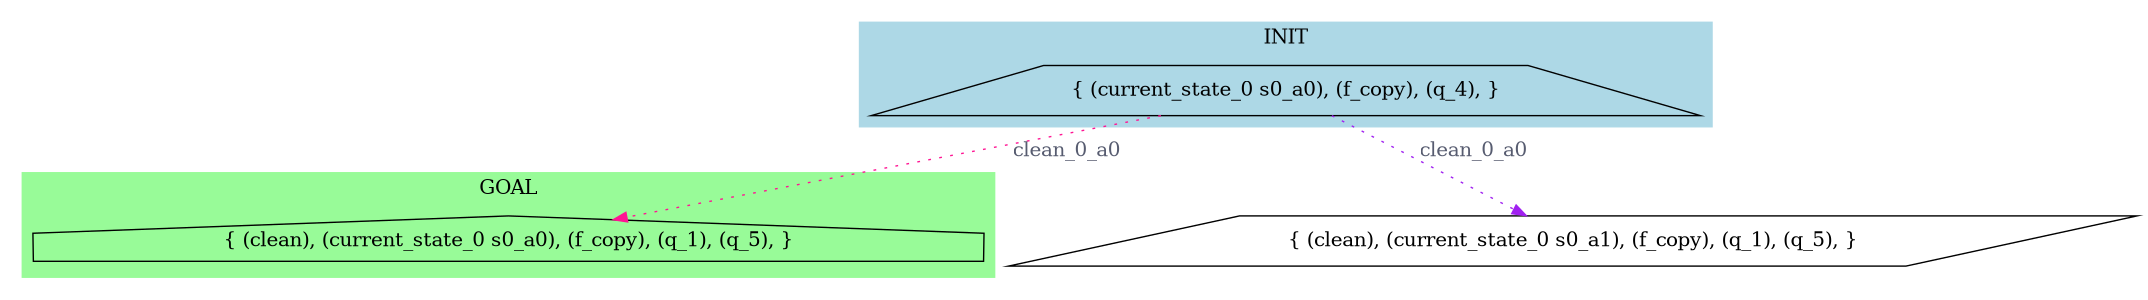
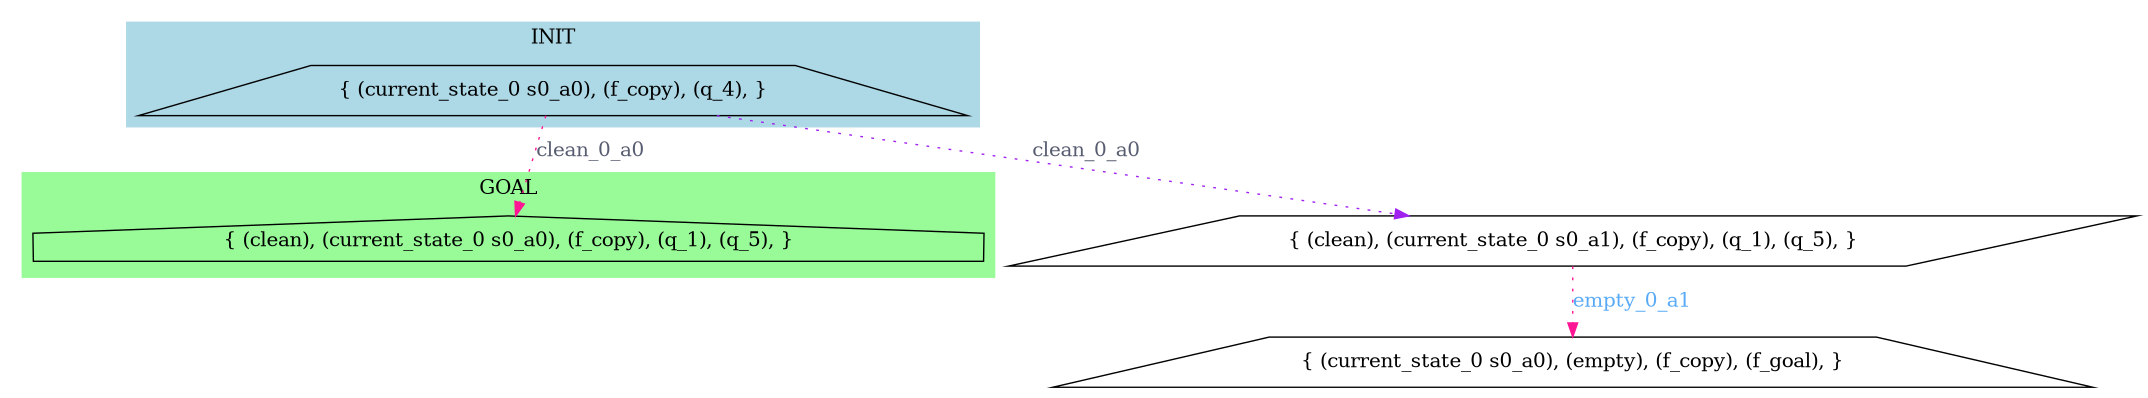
  digraph {
    node [shape=trapezium]
    edge [color=deeppink fontcolor="#575C70" style=dotted]
    n1 [label="{ (current_state_0 s0_a0), (f_copy), (q_4), }"]
    n2 [label="{ (clean), (current_state_0 s0_a0), (f_copy), (q_1), (q_5), }" shape=house]
    n3 [label="{ (clean), (current_state_0 s0_a1), (f_copy), (q_1), (q_5), }" shape=parallelogram]
+   n4 [label="{ (current_state_0 s0_a0), (empty), (f_copy), (f_goal), }"]
    subgraph cluster_1 {
      color=lightblue
      label=INIT
      style=filled
      n1
    }
    subgraph cluster_2 {
      color=palegreen
      label=GOAL
      style=filled
      n2
    }
    n1 -> n2 [label=clean_0_a0]
    n1 -> n3 [color=purple label=clean_0_a0]
+   n3 -> n4 [fontcolor="#58AAF6" label=empty_0_a1]
  }
